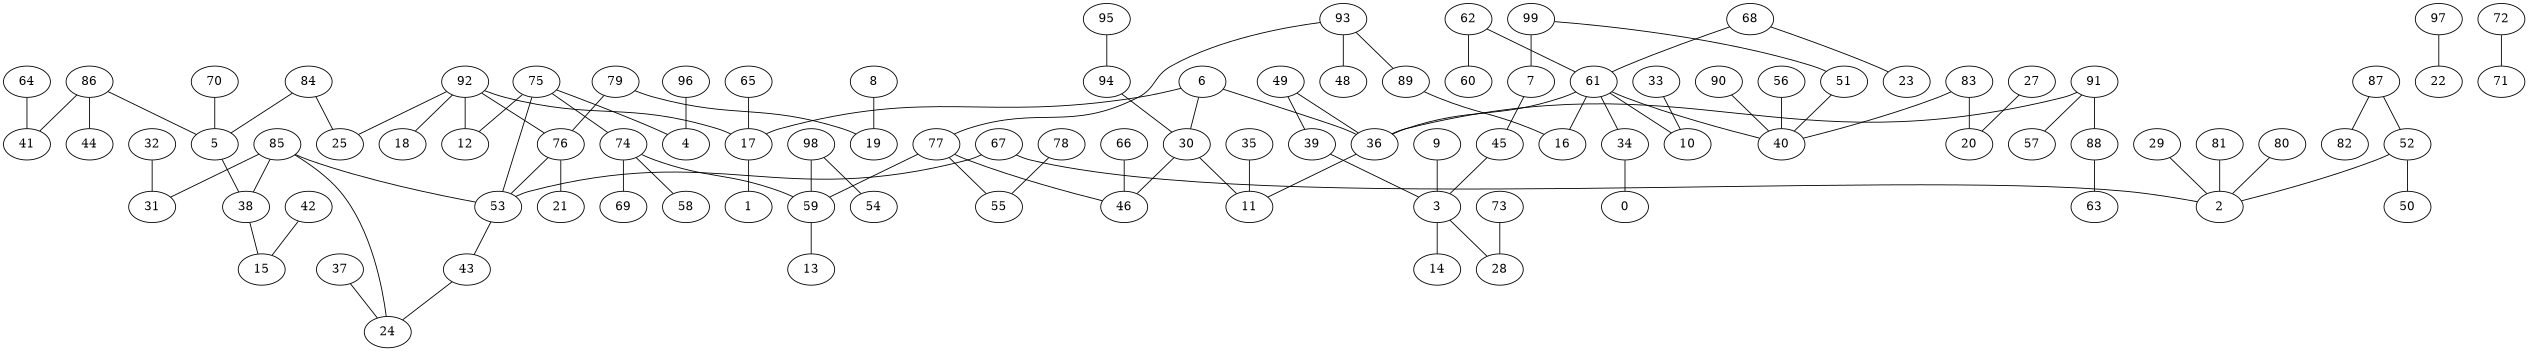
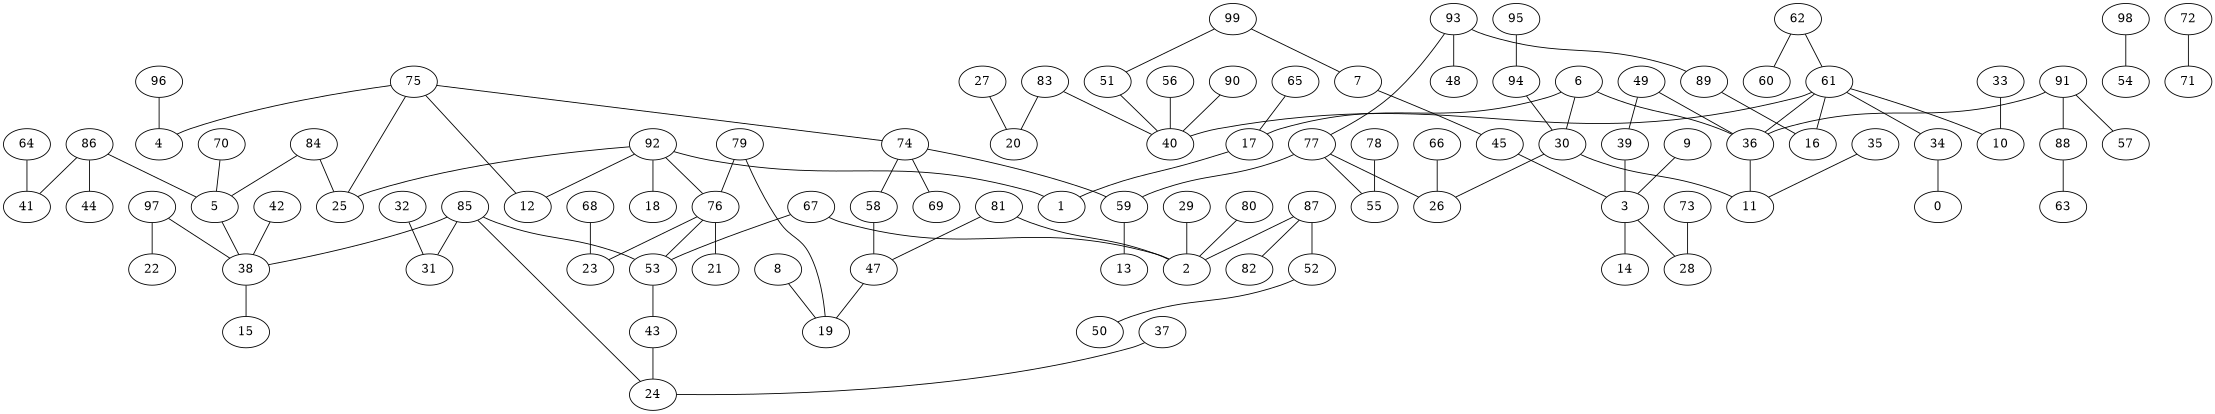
  digraph {
    edge [color=black dir=none]
    64
    41
    73
    28
    98
    59
    13
    34
    0
    87
    82
    52
    2
    50
    70
    5
    38
    66
-   26 [label=46]
+   26
    27
    20
    42
    15
    80
    9
    3
    14
    97
    22
    32
    31
    96
    4
    43
    24
+   47
    19
    76
    54
    21
    23
    53
    36
    39
    90
    40
    49
    11
    17
    1
    37
    33
    10
    6
    30
    45
    61
    16
    78
    55
    62
    60
    71
    92
    18
    12
    25
    75
    74
    69
    58
    83
    68
    67
    77
    99
    51
    7
    29
    8
    35
    65
    72
    94
    56
    79
    81
    95
    91
    57
    88
    63
    84
    86
    44
    85
    89
    93
    48
    subgraph sub_1 {
      64
      41
      73
      28
      98
      59
      13
      34
      0
      87
      82
      52
      2
      50
      70
      5
      38
      66
      26
      27
      20
      42
      15
      80
      9
      3
      14
      97
      22
      32
      31
      96
      4
      43
      24
+     47
      19
      76
      54
      21
      23
      53
      36
      39
      90
      40
      49
      11
      17
      1
      37
      33
      10
      6
      30
      45
      61
      16
      78
      55
      62
      60
      71
      92
      18
      12
      25
      75
      74
      69
      58
      83
      68
      67
      77
      99
      51
      7
      29
      8
      35
      65
      72
      94
      56
      79
      81
      95
      91
      57
      88
      63
      84
      86
      44
      85
      89
      93
      48
    }
    64 -> 41
    73 -> 28
-   98 -> 59
    98 -> 54
    59 -> 13
    34 -> 0
    87 -> 82
    87 -> 52
-   52 -> 2
+   87 -> 2
    52 -> 50
    70 -> 5
    5 -> 38
    38 -> 15
    66 -> 26
    27 -> 20
-   42 -> 15
+   42 -> 38
    80 -> 2
    9 -> 3
    3 -> 28
    3 -> 14
+   97 -> 38
    97 -> 22
    32 -> 31
    96 -> 4
    43 -> 24
+   47 -> 19
    76 -> 21
+   76 -> 23
    76 -> 53
    53 -> 43
    36 -> 11
    39 -> 3
    90 -> 40
    49 -> 36
    49 -> 39
    17 -> 1
    37 -> 24
    33 -> 10
    6 -> 36
    6 -> 17
    6 -> 30
    30 -> 26
    30 -> 11
    45 -> 3
    61 -> 34
    61 -> 36
    61 -> 40
    61 -> 10
    61 -> 16
    78 -> 55
    62 -> 61
    62 -> 60
    92 -> 76
-   92 -> 17
+   92 -> 1
    92 -> 18
    92 -> 12
    92 -> 25
    75 -> 4
-   75 -> 53
+   75 -> 25
    75 -> 12
    75 -> 74
    74 -> 59
    74 -> 69
    74 -> 58
+   58 -> 47
    83 -> 20
    83 -> 40
    68 -> 23
-   68 -> 61
    67 -> 2
    67 -> 53
    77 -> 59
    77 -> 26
    77 -> 55
    99 -> 51
    99 -> 7
    51 -> 40
    7 -> 45
    29 -> 2
    8 -> 19
    35 -> 11
    65 -> 17
    72 -> 71
    94 -> 30
    56 -> 40
    79 -> 19
    79 -> 76
    81 -> 2
+   81 -> 47
    95 -> 94
    91 -> 36
    91 -> 57
    91 -> 88
    88 -> 63
    84 -> 5
    84 -> 25
    86 -> 41
    86 -> 5
    86 -> 44
    85 -> 38
    85 -> 31
    85 -> 24
    85 -> 53
    89 -> 16
    93 -> 77
    93 -> 89
    93 -> 48
  }
